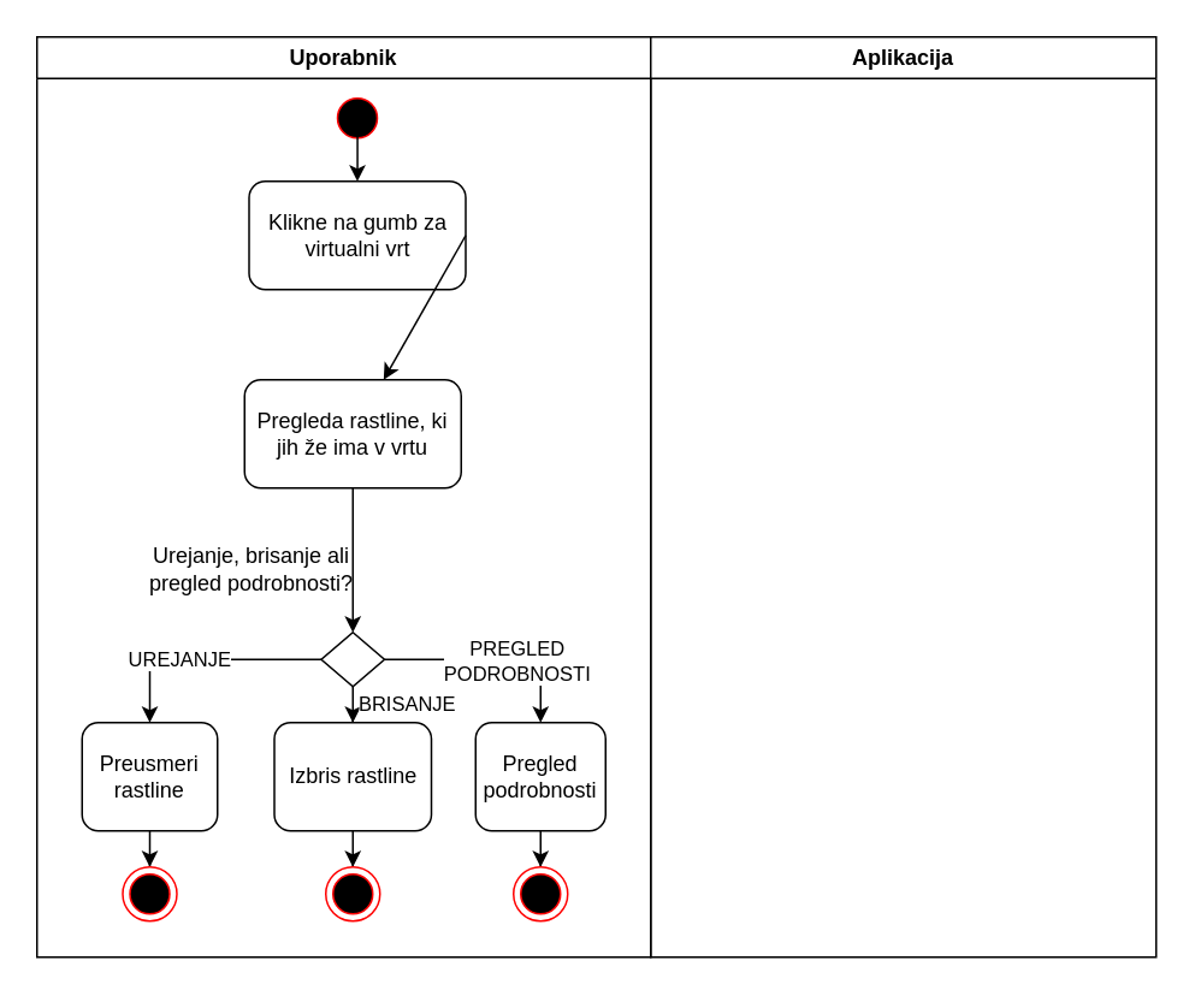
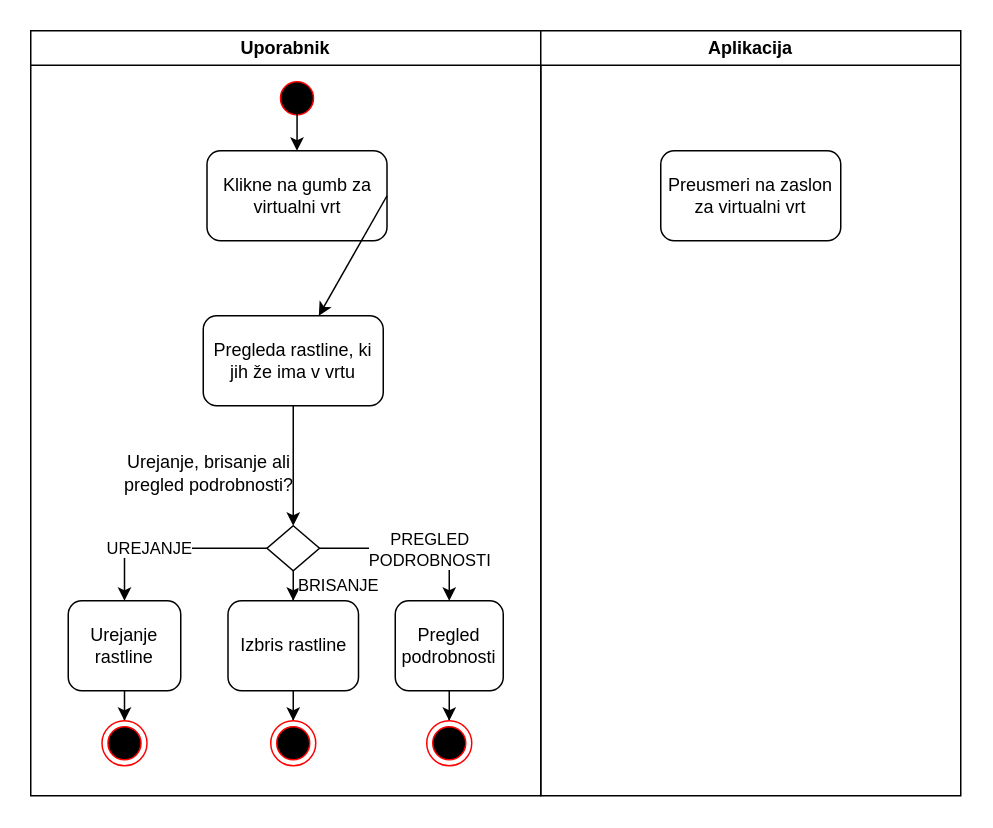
  <mxCell id="0" />
  <mxCell id="1" parent="0" />
  <mxCell id="2" value="Uporabnik" style="swimlane;whiteSpace=wrap;html=1;" parent="1" vertex="1"><mxGeometry x="20" y="20" width="340" height="510" as="geometry" /></mxCell>
  <mxCell id="3" value="" style="ellipse;html=1;shape=startState;fillColor=#000000;strokeColor=#ff0000;" parent="2" vertex="1"><mxGeometry x="162.5" y="30" width="30" height="30" as="geometry" /></mxCell>
  <mxCell id="4" style="edgeStyle=orthogonalEdgeStyle;rounded=0;orthogonalLoop=1;jettySize=auto;html=1;exitX=0.502;exitY=0.838;exitDx=0;exitDy=0;exitPerimeter=0;entryX=0.5;entryY=0;entryDx=0;entryDy=0;" parent="2" source="3" target="5" edge="1"><mxGeometry relative="1" as="geometry"><mxPoint x="205" y="60" as="targetPoint" /></mxGeometry></mxCell>
  <mxCell id="5" value="Klikne na gumb za virtualni vrt" style="rounded=1;whiteSpace=wrap;html=1;" parent="2" vertex="1"><mxGeometry x="117.5" y="80" width="120" height="60" as="geometry" /></mxCell>
  <mxCell id="6" value="" style="edgeStyle=orthogonalEdgeStyle;rounded=0;orthogonalLoop=1;jettySize=auto;html=1;entryX=0.5;entryY=0;entryDx=0;entryDy=0;" parent="2" source="7" target="11" edge="1"><mxGeometry relative="1" as="geometry"><mxPoint x="102.5" y="400" as="targetPoint" /><Array as="points"><mxPoint x="175" y="250" /><mxPoint x="175" y="410" /></Array></mxGeometry></mxCell>
  <mxCell id="7" value="Pregleda rastline, ki jih že ima v vrtu" style="rounded=1;whiteSpace=wrap;html=1;" parent="2" vertex="1"><mxGeometry x="115" y="190" width="120" height="60" as="geometry" /></mxCell>
  <mxCell id="8" style="edgeStyle=orthogonalEdgeStyle;rounded=0;orthogonalLoop=1;jettySize=auto;html=1;entryX=0.5;entryY=0;entryDx=0;entryDy=0;" parent="2" source="11" target="14" edge="1"><mxGeometry relative="1" as="geometry" /></mxCell>
  <mxCell id="9" value="UREJANJE" style="edgeLabel;html=1;align=center;verticalAlign=middle;resizable=0;points=[];" parent="8" vertex="1" connectable="0"><mxGeometry x="0.215" y="-1" relative="1" as="geometry"><mxPoint as="offset" /></mxGeometry></mxCell>
  <mxCell id="10" value="BRISANJE" style="edgeStyle=orthogonalEdgeStyle;rounded=0;orthogonalLoop=1;jettySize=auto;html=1;entryX=0.5;entryY=0;entryDx=0;entryDy=0;" parent="2" source="11" target="16" edge="1"><mxGeometry x="0.667" y="30" relative="1" as="geometry"><mxPoint as="offset" /></mxGeometry></mxCell>
  <mxCell id="11" value="" style="rhombus;whiteSpace=wrap;html=1;" parent="2" vertex="1"><mxGeometry x="157.5" y="330" width="35" height="30" as="geometry" /></mxCell>
  <mxCell id="12" value="Urejanje, brisanje ali pregled podrobnosti?" style="text;html=1;strokeColor=none;fillColor=none;align=center;verticalAlign=middle;whiteSpace=wrap;rounded=0;" parent="2" vertex="1"><mxGeometry x="55" y="270" width="127.5" height="50" as="geometry" /></mxCell>
  <mxCell id="13" value="" style="edgeStyle=orthogonalEdgeStyle;rounded=0;orthogonalLoop=1;jettySize=auto;html=1;" parent="2" source="14" target="21" edge="1"><mxGeometry relative="1" as="geometry" /></mxCell>
- <mxCell id="14" value="Preusmeri rastline" style="rounded=1;whiteSpace=wrap;html=1;" parent="2" vertex="1"><mxGeometry x="25" y="380" width="75" height="60" as="geometry" /></mxCell>
+ <mxCell id="14" value="Urejanje rastline" style="rounded=1;whiteSpace=wrap;html=1;" parent="2" vertex="1"><mxGeometry x="25" y="380" width="75" height="60" as="geometry" /></mxCell>
  <mxCell id="15" value="" style="edgeStyle=orthogonalEdgeStyle;rounded=0;orthogonalLoop=1;jettySize=auto;html=1;" parent="2" source="16" target="22" edge="1"><mxGeometry relative="1" as="geometry" /></mxCell>
  <mxCell id="16" value="Izbris rastline" style="rounded=1;whiteSpace=wrap;html=1;" parent="2" vertex="1"><mxGeometry x="131.5" y="380" width="87" height="60" as="geometry" /></mxCell>
  <mxCell id="17" value="" style="edgeStyle=orthogonalEdgeStyle;rounded=0;orthogonalLoop=1;jettySize=auto;html=1;" parent="2" source="18" target="23" edge="1"><mxGeometry relative="1" as="geometry" /></mxCell>
  <mxCell id="18" value="Pregled podrobnosti" style="rounded=1;whiteSpace=wrap;html=1;" parent="2" vertex="1"><mxGeometry x="243" y="380" width="72" height="60" as="geometry" /></mxCell>
  <mxCell id="19" style="edgeStyle=orthogonalEdgeStyle;rounded=0;orthogonalLoop=1;jettySize=auto;html=1;entryX=0.5;entryY=0;entryDx=0;entryDy=0;exitX=1;exitY=0.5;exitDx=0;exitDy=0;" parent="2" source="11" target="18" edge="1"><mxGeometry relative="1" as="geometry" /></mxCell>
  <mxCell id="20" value="PREGLED&lt;br&gt;PODROBNOSTI" style="edgeLabel;html=1;align=center;verticalAlign=middle;resizable=0;points=[];" parent="19" vertex="1" connectable="0"><mxGeometry x="0.032" relative="1" as="geometry"><mxPoint x="10" as="offset" /></mxGeometry></mxCell>
  <mxCell id="21" value="" style="ellipse;html=1;shape=endState;fillColor=#000000;strokeColor=#ff0000;" parent="2" vertex="1"><mxGeometry x="47.5" y="460" width="30" height="30" as="geometry" /></mxCell>
  <mxCell id="22" value="" style="ellipse;html=1;shape=endState;fillColor=#000000;strokeColor=#ff0000;" parent="2" vertex="1"><mxGeometry x="160" y="460" width="30" height="30" as="geometry" /></mxCell>
  <mxCell id="23" value="" style="ellipse;html=1;shape=endState;fillColor=#000000;strokeColor=#ff0000;" parent="2" vertex="1"><mxGeometry x="264" y="460" width="30" height="30" as="geometry" /></mxCell>
  <mxCell id="24" value="Aplikacija" style="swimlane;whiteSpace=wrap;html=1;" parent="1" vertex="1"><mxGeometry x="360" y="20" width="280" height="510" as="geometry" /></mxCell>
+ <mxCell id="25" value="Preusmeri na zaslon za virtualni vrt" style="rounded=1;whiteSpace=wrap;html=1;" parent="24" vertex="1"><mxGeometry x="80" y="80" width="120" height="60" as="geometry" /></mxCell>
  <mxCell id="26" value="" style="endArrow=classic;html=1;rounded=0;exitX=1;exitY=0.5;exitDx=0;exitDy=0;" parent="1" source="5" target="7" edge="1"><mxGeometry width="50" height="50" relative="1" as="geometry"><mxPoint x="260" y="310" as="sourcePoint" /><mxPoint x="310" y="260" as="targetPoint" /></mxGeometry></mxCell>
